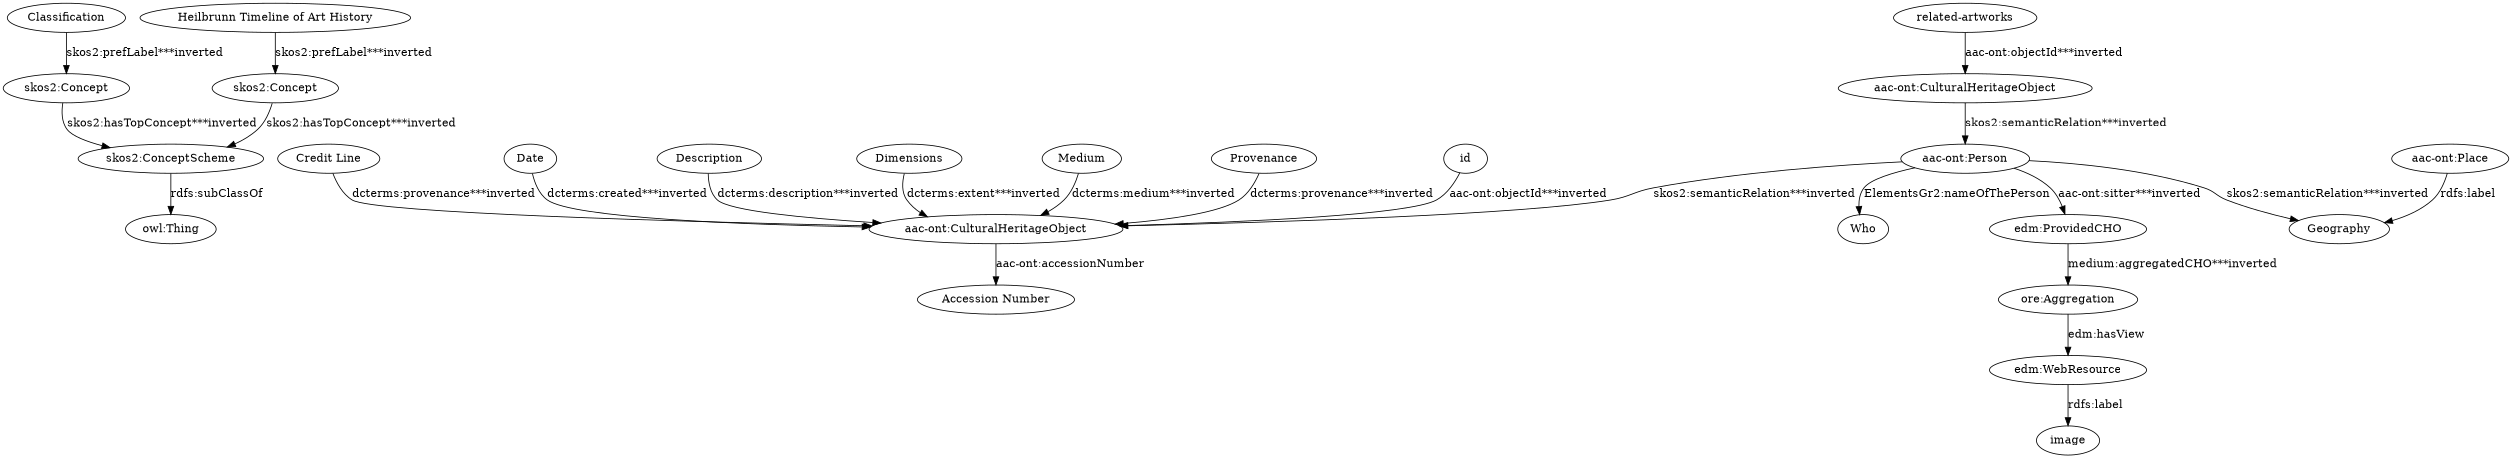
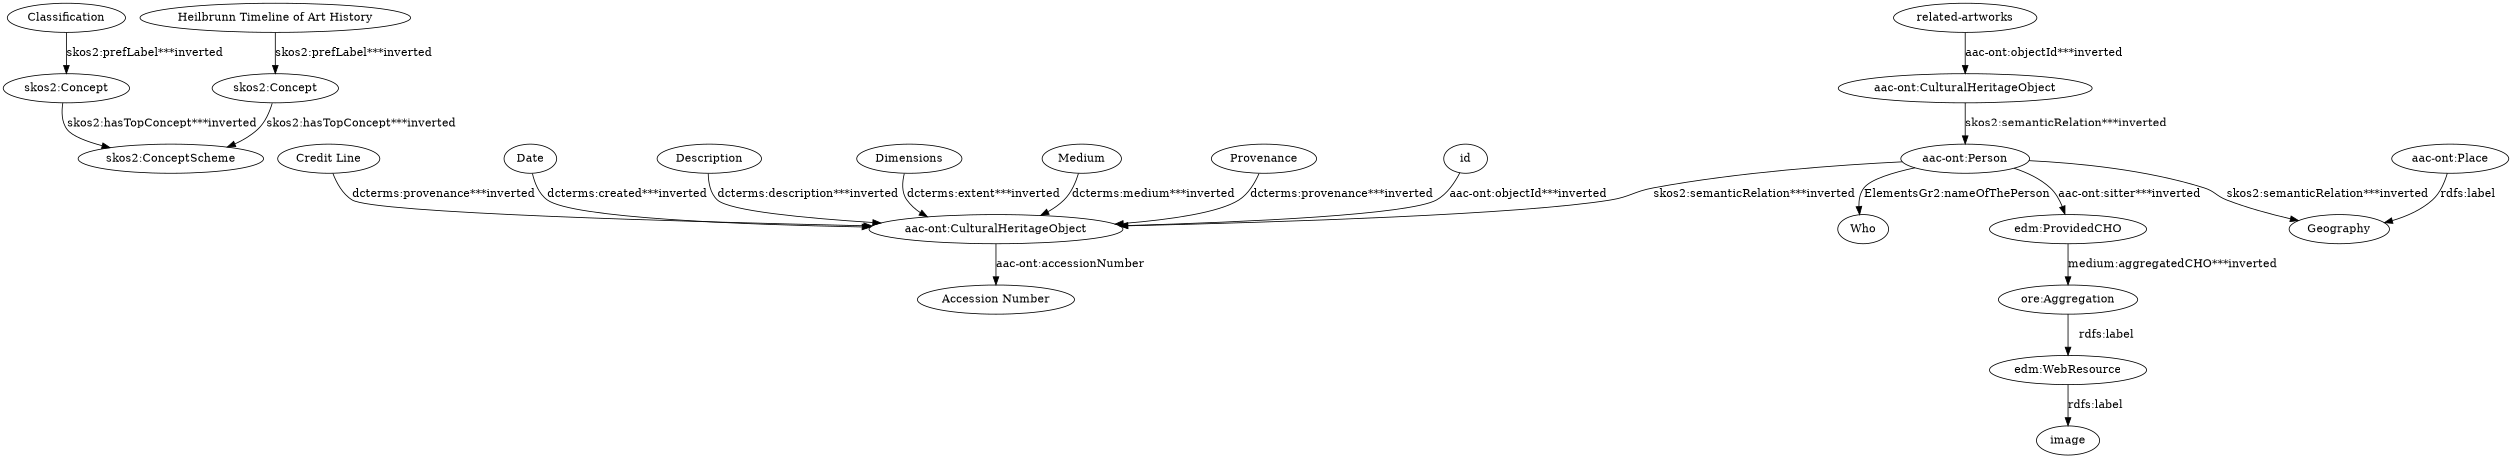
  digraph {
    node [type=attribute_name]
    edge [type=st_property_uri]
    n1 [label=Classification]
    n2 [label="skos2:Concept" type=class_uri]
    n3 [label="skos2:ConceptScheme" type=class_uri]
-   n4 [label="owl:Thing" type=special]
    n5 [label="Credit Line"]
    n6 [label="aac-ont:CulturalHeritageObject" type=class_uri]
    n7 [label="Accession Number"]
    n8 [label=Date]
    n9 [label=Description]
    n10 [label=Dimensions]
    n11 [label="Heilbrunn Timeline of Art History"]
    n12 [label="skos2:Concept" type=class_uri]
    n13 [label=Medium]
    n14 [label=Provenance]
    n15 [label="aac-ont:CulturalHeritageObject" type=class_uri]
    n16 [label="aac-ont:Person" type=class_uri]
    n17 [label=Who]
    n18 [label="edm:ProvidedCHO" type=class_uri]
    n19 [label=Geography]
    n20 [label="aac-ont:Place" type=class_uri]
    n21 [label="ore:Aggregation" type=class_uri]
    n22 [label="edm:WebResource" type=class_uri]
    n23 [label=image]
    n24 [label=id]
    n25 [label="related-artworks"]
    n1 -> n2 [label="skos2:prefLabel***inverted"]
    n2 -> n3 [label="skos2:hasTopConcept***inverted" type=direct_property_uri]
-   n3 -> n4 [label="rdfs:subClassOf" type=inherited]
    n5 -> n6 [label="dcterms:provenance***inverted"]
    n6 -> n7 [label="aac-ont:accessionNumber"]
    n8 -> n6 [label="dcterms:created***inverted"]
    n9 -> n6 [label="dcterms:description***inverted"]
    n10 -> n6 [label="dcterms:extent***inverted"]
    n11 -> n12 [label="skos2:prefLabel***inverted"]
    n12 -> n3 [label="skos2:hasTopConcept***inverted" type=direct_property_uri]
    n13 -> n6 [label="dcterms:medium***inverted"]
    n14 -> n6 [label="dcterms:provenance***inverted"]
    n15 -> n16 [label="skos2:semanticRelation***inverted" type=inherited]
    n16 -> n6 [label="skos2:semanticRelation***inverted" type=inherited]
    n16 -> n17 [label="ElementsGr2:nameOfThePerson"]
    n16 -> n18 [label="aac-ont:sitter***inverted" type=direct_property_uri]
    n16 -> n19 [label="skos2:semanticRelation***inverted" type=inherited]
    n18 -> n21 [label="medium:aggregatedCHO***inverted" type=direct_property_uri]
    n20 -> n19 [label="rdfs:label"]
-   n21 -> n22 [label="edm:hasView" type=direct_property_uri]
+   n21 -> n22 [label="rdfs:label" type=direct_property_uri]
    n22 -> n23 [label="rdfs:label"]
    n24 -> n6 [label="aac-ont:objectId***inverted"]
    n25 -> n15 [label="aac-ont:objectId***inverted"]
  }
